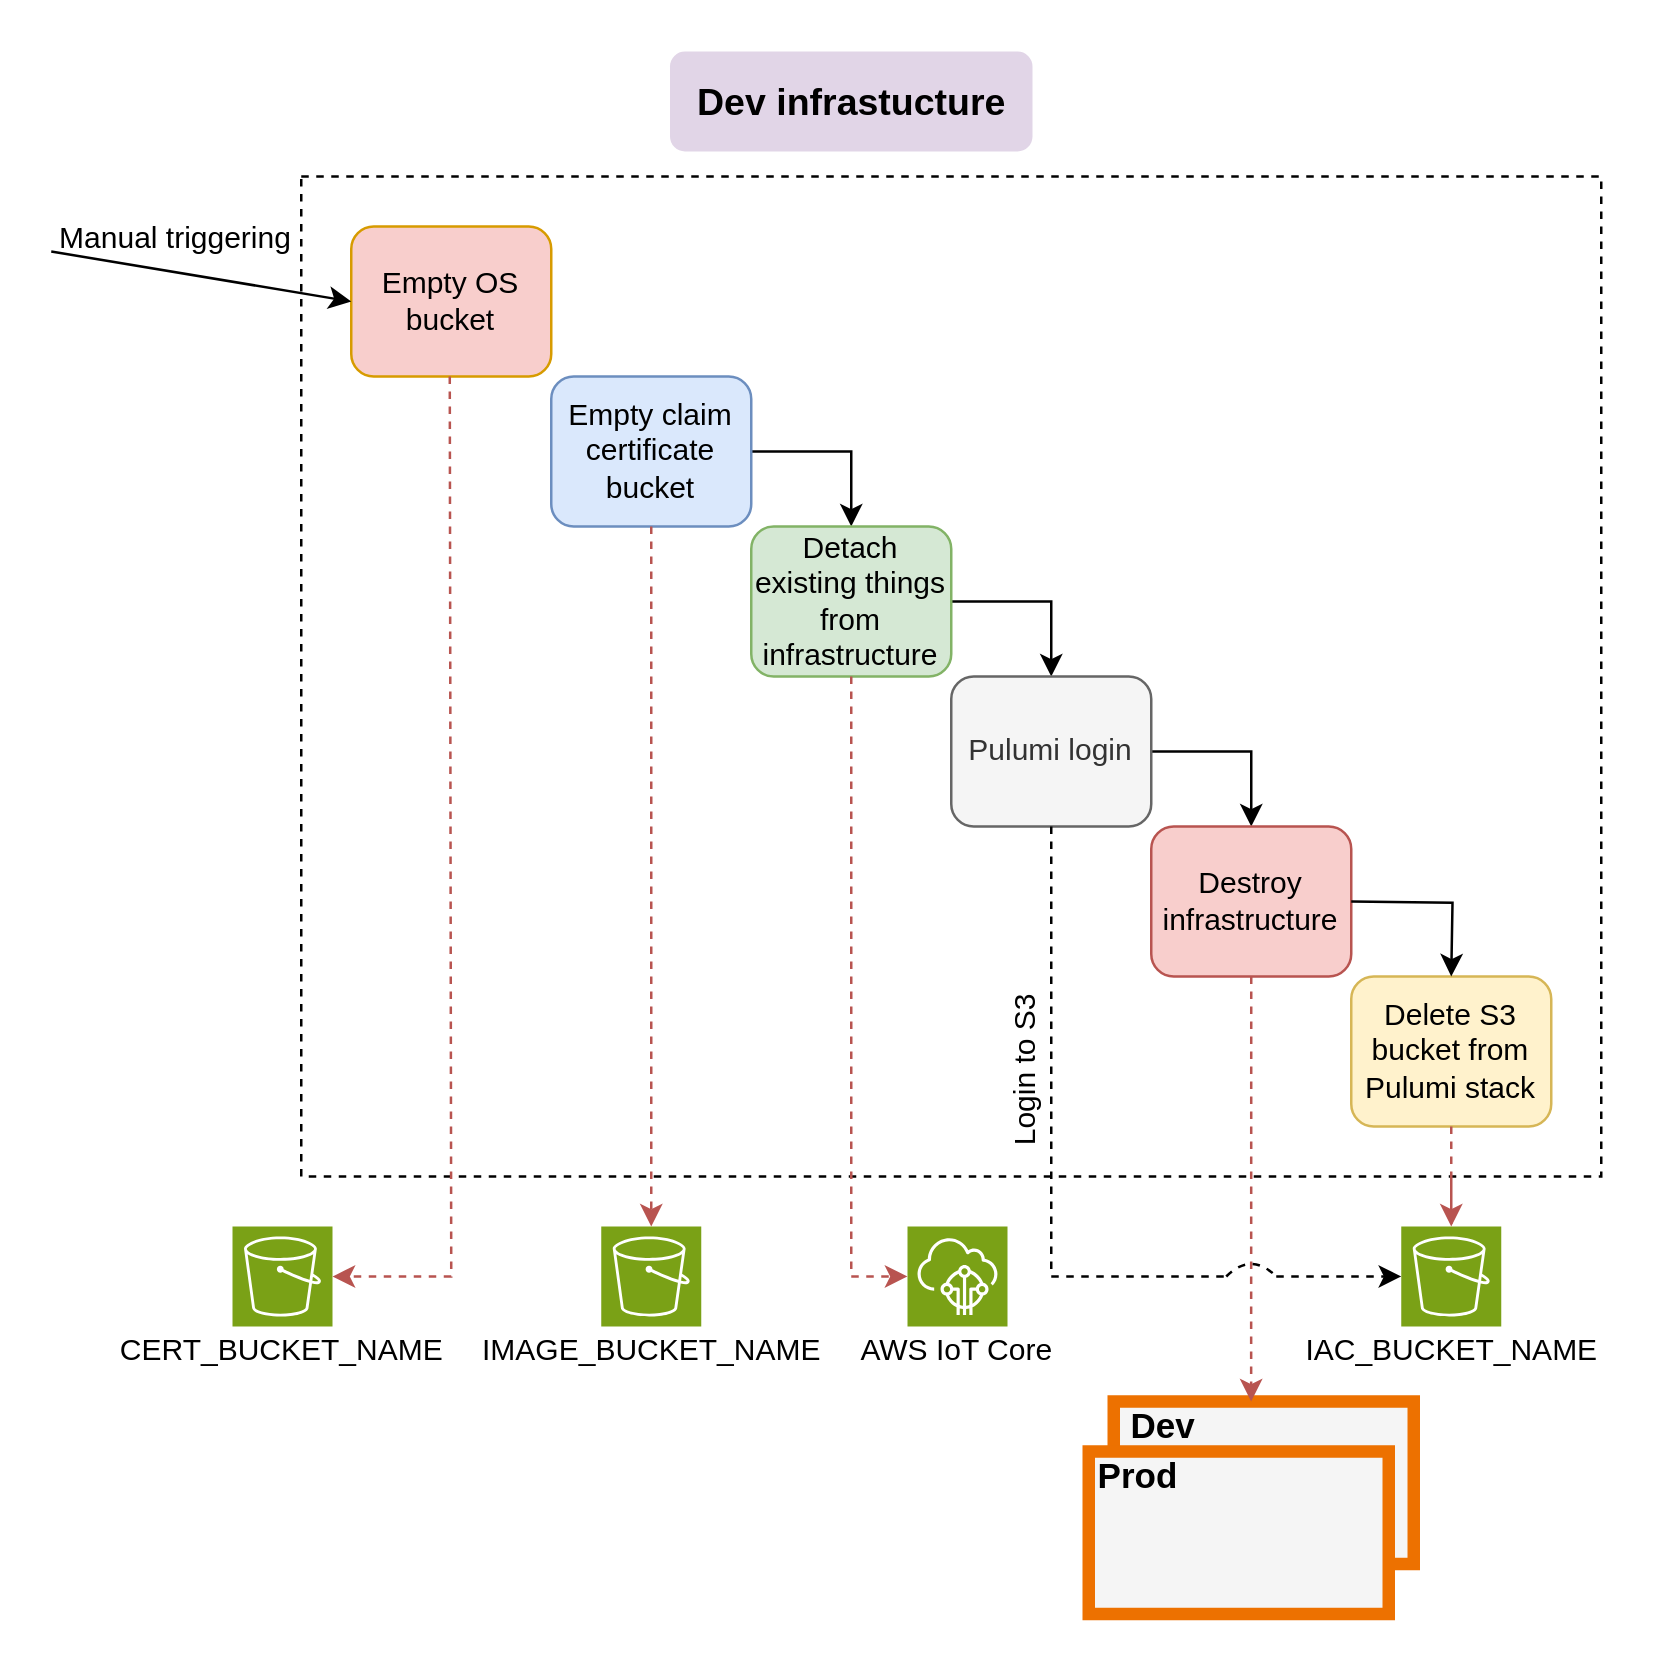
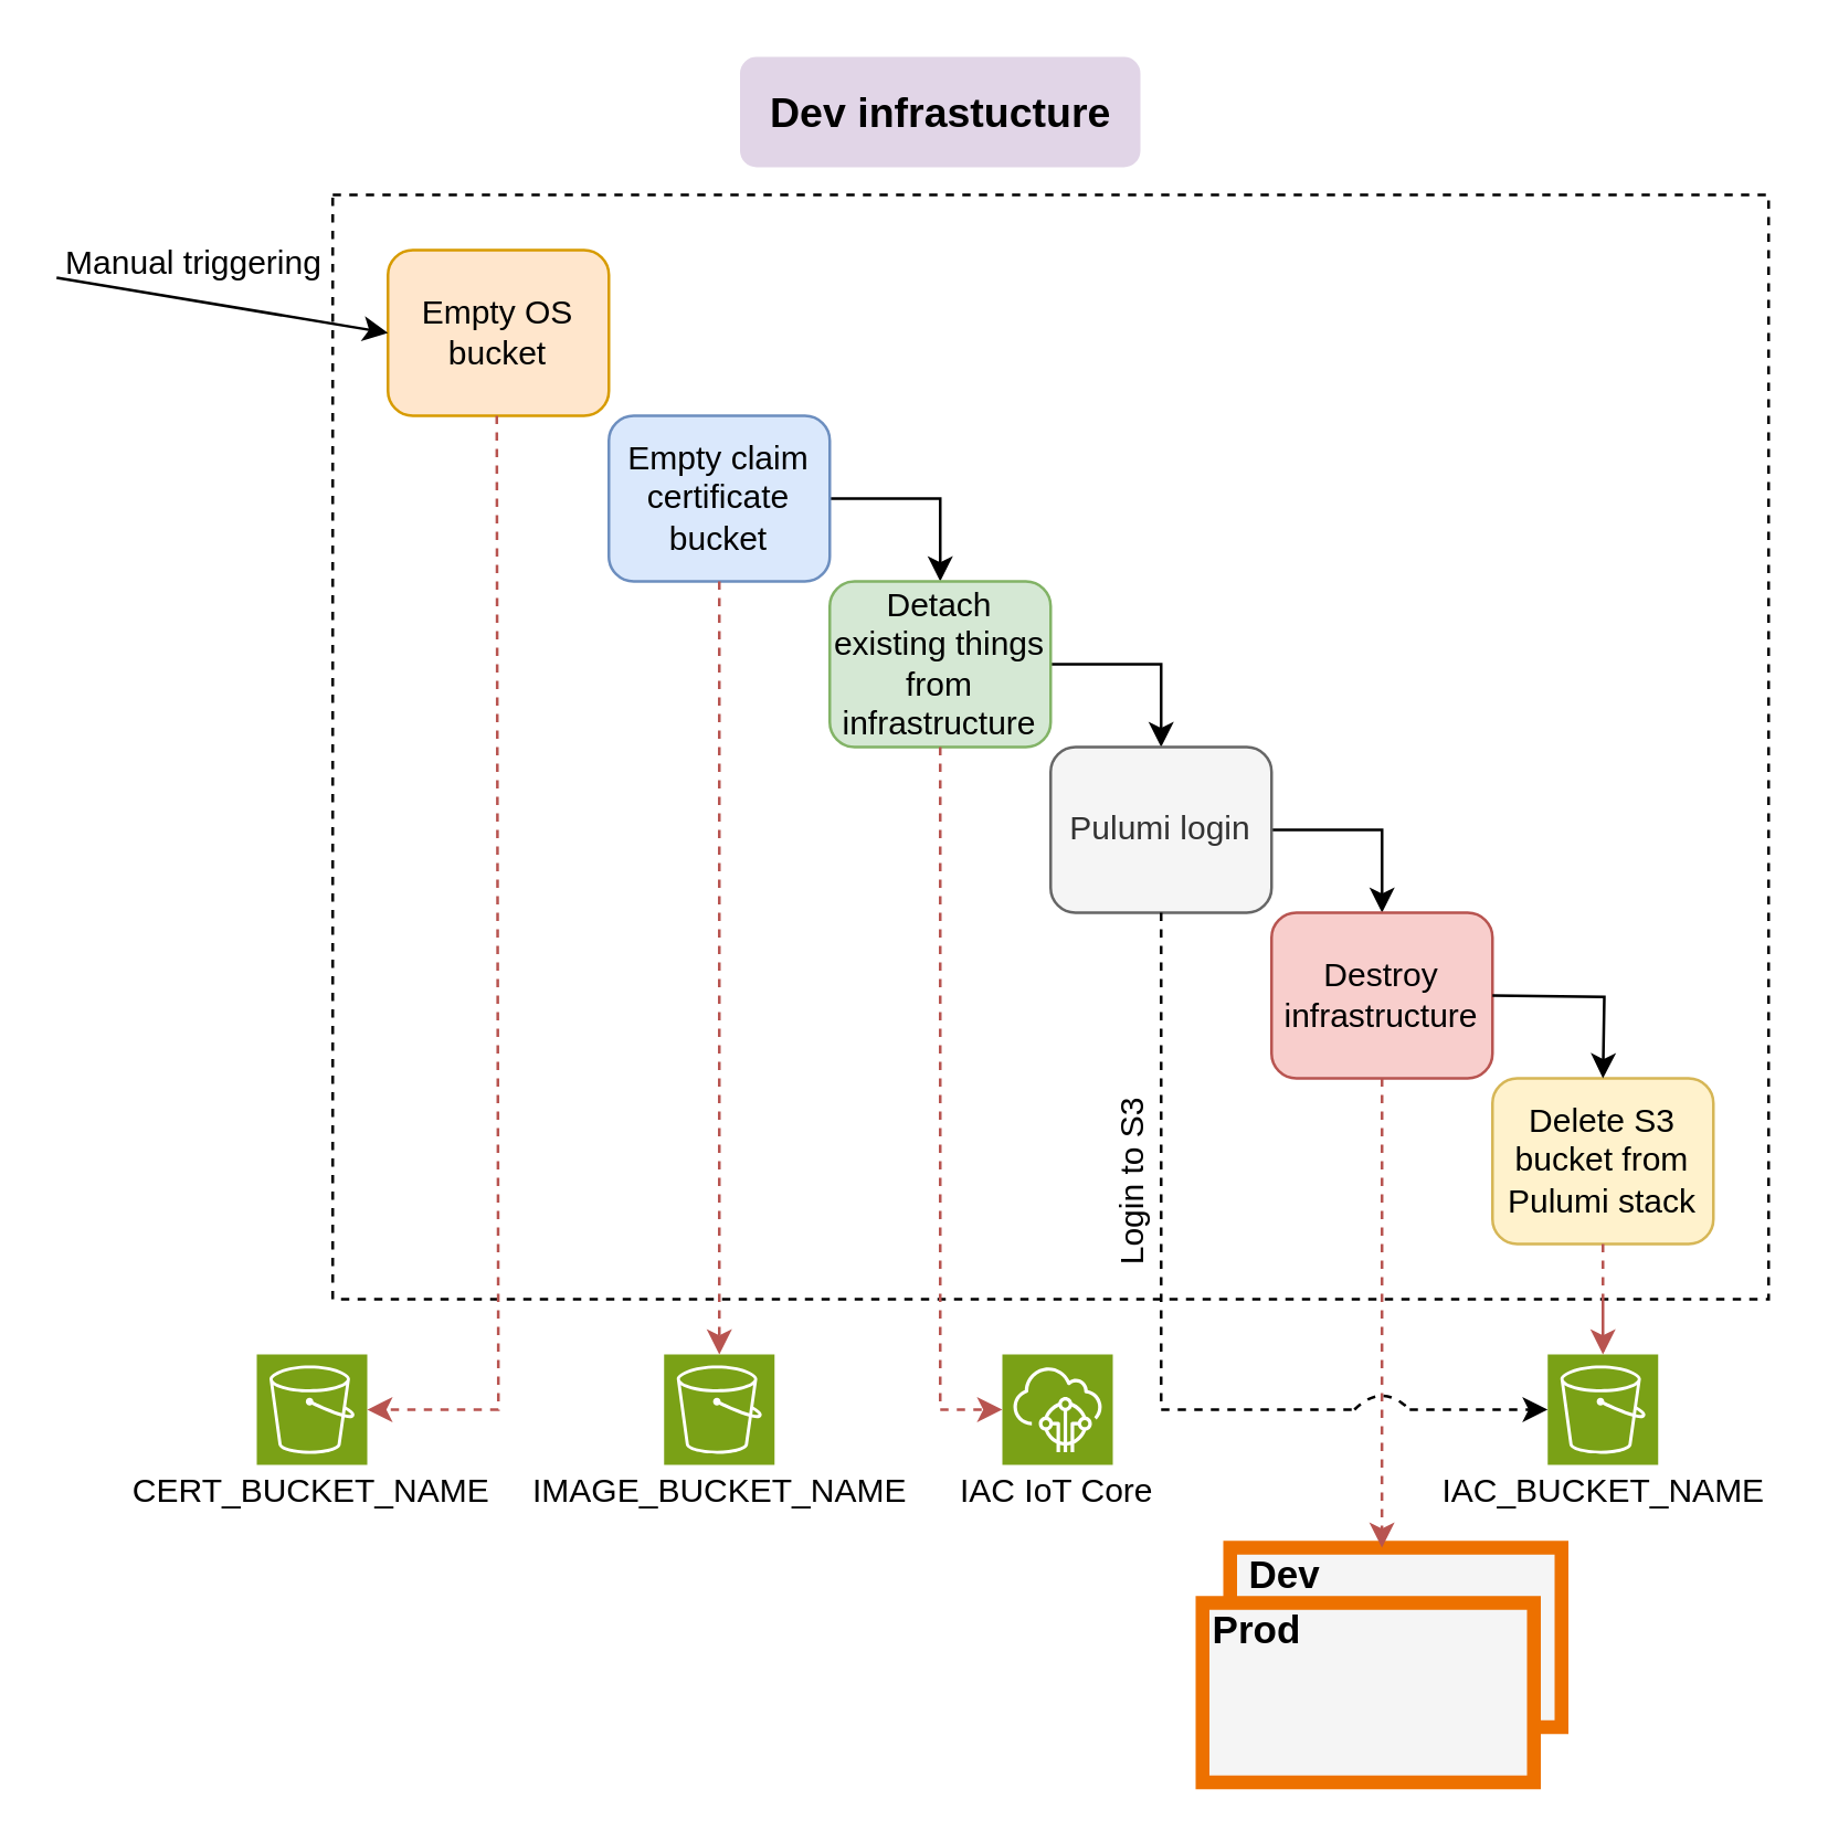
  <mxCell id="0" />
  <mxCell id="1" parent="0" />
  <mxCell id="2" value="" style="rounded=0;whiteSpace=wrap;html=1;fillColor=none;dashed=1;" parent="1" vertex="1"><mxGeometry x="120" y="70" width="520" height="400" as="geometry" /></mxCell>
- <mxCell id="3" value="Empty OS bucket" style="rounded=1;whiteSpace=wrap;html=1;glass=0;fillColor=#f8cecc;strokeColor=#d79b00;" parent="1" vertex="1"><mxGeometry x="140" y="90" width="80" height="60" as="geometry" /></mxCell>
+ <mxCell id="3" value="Empty OS bucket" style="rounded=1;whiteSpace=wrap;html=1;glass=0;fillColor=#ffe6cc;strokeColor=#d79b00;" parent="1" vertex="1"><mxGeometry x="140" y="90" width="80" height="60" as="geometry" /></mxCell>
  <mxCell id="4" value="" style="edgeStyle=orthogonalEdgeStyle;rounded=0;orthogonalLoop=1;jettySize=auto;html=1;entryX=0.5;entryY=0;entryDx=0;entryDy=0;exitX=1;exitY=0.5;exitDx=0;exitDy=0;" parent="1" source="5" target="7" edge="1"><mxGeometry relative="1" as="geometry" /></mxCell>
  <mxCell id="5" value="Empty claim certificate bucket" style="rounded=1;whiteSpace=wrap;html=1;fillColor=#dae8fc;strokeColor=#6c8ebf;" parent="1" vertex="1"><mxGeometry x="220" y="150" width="80" height="60" as="geometry" /></mxCell>
  <mxCell id="6" value="" style="edgeStyle=orthogonalEdgeStyle;rounded=0;orthogonalLoop=1;jettySize=auto;html=1;entryX=0.5;entryY=0;entryDx=0;entryDy=0;exitX=1;exitY=0.5;exitDx=0;exitDy=0;" parent="1" source="7" target="11" edge="1"><mxGeometry relative="1" as="geometry"><mxPoint x="380" y="300" as="targetPoint" /></mxGeometry></mxCell>
  <mxCell id="7" value="Detach existing things from infrastructure" style="rounded=1;whiteSpace=wrap;html=1;fillColor=#d5e8d4;strokeColor=#82b366;" parent="1" vertex="1"><mxGeometry x="300" y="210" width="80" height="60" as="geometry" /></mxCell>
  <mxCell id="8" value="" style="edgeStyle=orthogonalEdgeStyle;rounded=0;orthogonalLoop=1;jettySize=auto;html=1;exitX=1;exitY=0.5;exitDx=0;exitDy=0;entryX=0.5;entryY=0;entryDx=0;entryDy=0;" parent="1" source="11" target="9" edge="1"><mxGeometry relative="1" as="geometry" /></mxCell>
  <mxCell id="9" value="Destroy infrastructure" style="rounded=1;whiteSpace=wrap;html=1;shadow=0;glass=0;sketch=0;fillColor=#f8cecc;strokeColor=#b85450;" parent="1" vertex="1"><mxGeometry x="460" y="330" width="80" height="60" as="geometry" /></mxCell>
  <mxCell id="10" value="Dev infrastucture" style="text;html=1;fillColor=#e1d5e7;align=center;verticalAlign=middle;whiteSpace=wrap;rounded=1;dashed=1;fontStyle=1;fontSize=15;strokeColor=none;gradientColor=none;gradientDirection=south;" parent="1" vertex="1"><mxGeometry x="267.5" y="20" width="145" height="40" as="geometry" /></mxCell>
  <mxCell id="11" value="Pulumi login" style="rounded=1;whiteSpace=wrap;html=1;fillColor=#f5f5f5;strokeColor=#666666;fontColor=#333333;" parent="1" vertex="1"><mxGeometry x="380" y="270" width="80" height="60" as="geometry" /></mxCell>
  <mxCell id="12" value="" style="endArrow=classic;html=1;rounded=0;entryX=0;entryY=0.5;entryDx=0;entryDy=0;" parent="1" target="3" edge="1"><mxGeometry width="50" height="50" relative="1" as="geometry"><mxPoint x="20" y="100" as="sourcePoint" /><mxPoint x="400" y="170" as="targetPoint" /></mxGeometry></mxCell>
  <mxCell id="13" value="Manual triggering" style="text;html=1;strokeColor=none;fillColor=none;align=center;verticalAlign=middle;whiteSpace=wrap;rounded=0;" parent="1" vertex="1"><mxGeometry x="20" y="80" width="100" height="30" as="geometry" /></mxCell>
  <mxCell id="14" value="" style="rounded=0;whiteSpace=wrap;html=1;fillColor=#f5f5f5;fontColor=#333333;strokeColor=#ED7100;strokeWidth=5;" parent="1" vertex="1"><mxGeometry x="445" y="560" width="120" height="65" as="geometry" /></mxCell>
  <mxCell id="15" value="" style="rounded=0;whiteSpace=wrap;html=1;fillColor=#f5f5f5;fontColor=#333333;strokeColor=#ED7100;strokeWidth=5;" parent="1" vertex="1"><mxGeometry x="435" y="580" width="120" height="65" as="geometry" /></mxCell>
  <mxCell id="16" value="Prod" style="text;html=1;strokeColor=none;fillColor=none;align=center;verticalAlign=middle;whiteSpace=wrap;rounded=0;fontSize=14;fontStyle=1;fontColor=#000000;" parent="1" vertex="1"><mxGeometry x="435" y="580" width="40" height="20" as="geometry" /></mxCell>
  <mxCell id="17" value="Dev" style="text;html=1;strokeColor=none;fillColor=none;align=center;verticalAlign=middle;whiteSpace=wrap;rounded=0;fontSize=14;fontStyle=1;fontColor=#000000;" parent="1" vertex="1"><mxGeometry x="445" y="560" width="40" height="20" as="geometry" /></mxCell>
  <mxCell id="18" value="" style="endArrow=classic;html=1;rounded=0;exitX=0.5;exitY=1;exitDx=0;exitDy=0;entryX=0.458;entryY=0;entryDx=0;entryDy=0;dashed=1;entryPerimeter=0;fillColor=#f8cecc;strokeColor=#b85450;" parent="1" source="9" target="14" edge="1"><mxGeometry width="50" height="50" relative="1" as="geometry"><mxPoint x="80" y="140" as="sourcePoint" /><mxPoint x="80" y="258" as="targetPoint" /></mxGeometry></mxCell>
  <mxCell id="19" value="" style="sketch=0;points=[[0,0,0],[0.25,0,0],[0.5,0,0],[0.75,0,0],[1,0,0],[0,1,0],[0.25,1,0],[0.5,1,0],[0.75,1,0],[1,1,0],[0,0.25,0],[0,0.5,0],[0,0.75,0],[1,0.25,0],[1,0.5,0],[1,0.75,0]];outlineConnect=0;fontColor=#232F3E;fillColor=#7AA116;strokeColor=#ffffff;dashed=0;verticalLabelPosition=bottom;verticalAlign=top;align=center;html=1;fontSize=12;fontStyle=0;aspect=fixed;shape=mxgraph.aws4.resourceIcon;resIcon=mxgraph.aws4.s3;" parent="1" vertex="1"><mxGeometry x="92.5" y="490" width="40" height="40" as="geometry" /></mxCell>
  <mxCell id="20" value="CERT_BUCKET_NAME" style="text;html=1;strokeColor=none;fillColor=none;align=center;verticalAlign=middle;whiteSpace=wrap;rounded=0;" parent="1" vertex="1"><mxGeometry x="70" y="530" width="85" height="20" as="geometry" /></mxCell>
  <mxCell id="21" value="" style="sketch=0;points=[[0,0,0],[0.25,0,0],[0.5,0,0],[0.75,0,0],[1,0,0],[0,1,0],[0.25,1,0],[0.5,1,0],[0.75,1,0],[1,1,0],[0,0.25,0],[0,0.5,0],[0,0.75,0],[1,0.25,0],[1,0.5,0],[1,0.75,0]];outlineConnect=0;fontColor=#232F3E;fillColor=#7AA116;strokeColor=#ffffff;dashed=0;verticalLabelPosition=bottom;verticalAlign=top;align=center;html=1;fontSize=12;fontStyle=0;aspect=fixed;shape=mxgraph.aws4.resourceIcon;resIcon=mxgraph.aws4.s3;" parent="1" vertex="1"><mxGeometry x="560" y="490" width="40" height="40" as="geometry" /></mxCell>
  <mxCell id="22" value="IAC_BUCKET_NAME" style="text;html=1;strokeColor=none;fillColor=none;align=center;verticalAlign=middle;whiteSpace=wrap;rounded=0;" parent="1" vertex="1"><mxGeometry x="537.5" y="530" width="85" height="20" as="geometry" /></mxCell>
  <mxCell id="23" value="Delete S3 bucket from Pulumi stack" style="rounded=1;whiteSpace=wrap;html=1;shadow=0;glass=0;sketch=0;fillColor=#fff2cc;strokeColor=#d6b656;" vertex="1" parent="1"><mxGeometry x="540" y="390" width="80" height="60" as="geometry" /></mxCell>
  <mxCell id="24" value="" style="endArrow=classic;html=1;rounded=0;exitX=0.5;exitY=1;exitDx=0;exitDy=0;dashed=1;fillColor=#f8cecc;strokeColor=#b85450;" edge="1" parent="1" source="23"><mxGeometry width="50" height="50" relative="1" as="geometry"><mxPoint x="510" y="400" as="sourcePoint" /><mxPoint x="580" y="490" as="targetPoint" /><Array as="points"><mxPoint x="580" y="490" /><mxPoint x="580" y="470" /></Array></mxGeometry></mxCell>
  <mxCell id="25" value="" style="edgeStyle=orthogonalEdgeStyle;rounded=0;orthogonalLoop=1;jettySize=auto;html=1;exitX=1;exitY=0.5;exitDx=0;exitDy=0;entryX=0.5;entryY=0;entryDx=0;entryDy=0;" edge="1" parent="1"><mxGeometry relative="1" as="geometry"><mxPoint x="540" y="360" as="sourcePoint" /><mxPoint x="580" y="390" as="targetPoint" /></mxGeometry></mxCell>
  <mxCell id="26" value="" style="endArrow=classic;html=1;rounded=0;exitX=0.5;exitY=1;exitDx=0;exitDy=0;entryX=1;entryY=0.5;entryDx=0;entryDy=0;dashed=1;entryPerimeter=0;fillColor=#f8cecc;strokeColor=#b85450;" edge="1" parent="1" target="19"><mxGeometry width="50" height="50" relative="1" as="geometry"><mxPoint x="179.41" y="150" as="sourcePoint" /><mxPoint x="179.41" y="490" as="targetPoint" /><Array as="points"><mxPoint x="180" y="510" /></Array></mxGeometry></mxCell>
  <mxCell id="27" value="" style="endArrow=classic;html=1;rounded=0;exitX=0.5;exitY=1;exitDx=0;exitDy=0;entryX=0.5;entryY=0;entryDx=0;entryDy=0;dashed=1;entryPerimeter=0;fillColor=#f8cecc;strokeColor=#b85450;" edge="1" parent="1" source="5" target="28"><mxGeometry width="50" height="50" relative="1" as="geometry"><mxPoint x="259.5" y="210" as="sourcePoint" /><mxPoint x="259.5" y="550" as="targetPoint" /></mxGeometry></mxCell>
  <mxCell id="28" value="" style="sketch=0;points=[[0,0,0],[0.25,0,0],[0.5,0,0],[0.75,0,0],[1,0,0],[0,1,0],[0.25,1,0],[0.5,1,0],[0.75,1,0],[1,1,0],[0,0.25,0],[0,0.5,0],[0,0.75,0],[1,0.25,0],[1,0.5,0],[1,0.75,0]];outlineConnect=0;fontColor=#232F3E;fillColor=#7AA116;strokeColor=#ffffff;dashed=0;verticalLabelPosition=bottom;verticalAlign=top;align=center;html=1;fontSize=12;fontStyle=0;aspect=fixed;shape=mxgraph.aws4.resourceIcon;resIcon=mxgraph.aws4.s3;" vertex="1" parent="1"><mxGeometry x="240" y="490" width="40" height="40" as="geometry" /></mxCell>
  <mxCell id="29" value="IMAGE_BUCKET_NAME" style="text;html=1;strokeColor=none;fillColor=none;align=center;verticalAlign=middle;whiteSpace=wrap;rounded=0;" vertex="1" parent="1"><mxGeometry x="217.5" y="530" width="85" height="20" as="geometry" /></mxCell>
  <mxCell id="30" value="" style="sketch=0;points=[[0,0,0],[0.25,0,0],[0.5,0,0],[0.75,0,0],[1,0,0],[0,1,0],[0.25,1,0],[0.5,1,0],[0.75,1,0],[1,1,0],[0,0.25,0],[0,0.5,0],[0,0.75,0],[1,0.25,0],[1,0.5,0],[1,0.75,0]];outlineConnect=0;fontColor=#232F3E;fillColor=#7AA116;strokeColor=#ffffff;dashed=0;verticalLabelPosition=bottom;verticalAlign=top;align=center;html=1;fontSize=12;fontStyle=0;aspect=fixed;shape=mxgraph.aws4.resourceIcon;resIcon=mxgraph.aws4.iot_core;" vertex="1" parent="1"><mxGeometry x="362.5" y="490" width="40" height="40" as="geometry" /></mxCell>
- <mxCell id="31" value="AWS IoT Core" style="text;html=1;strokeColor=none;fillColor=none;align=center;verticalAlign=middle;whiteSpace=wrap;rounded=0;" vertex="1" parent="1"><mxGeometry x="340" y="530" width="85" height="20" as="geometry" /></mxCell>
+ <mxCell id="31" value="IAC IoT Core" style="text;html=1;strokeColor=none;fillColor=none;align=center;verticalAlign=middle;whiteSpace=wrap;rounded=0;" vertex="1" parent="1"><mxGeometry x="340" y="530" width="85" height="20" as="geometry" /></mxCell>
  <mxCell id="32" value="" style="endArrow=classic;html=1;rounded=0;exitX=0.5;exitY=1;exitDx=0;exitDy=0;entryX=0;entryY=0.5;entryDx=0;entryDy=0;dashed=1;entryPerimeter=0;fillColor=#f8cecc;strokeColor=#b85450;" edge="1" parent="1" source="7" target="30"><mxGeometry width="50" height="50" relative="1" as="geometry"><mxPoint x="270" y="220" as="sourcePoint" /><mxPoint x="270" y="500" as="targetPoint" /><Array as="points"><mxPoint x="340" y="510" /></Array></mxGeometry></mxCell>
  <mxCell id="33" value="" style="endArrow=none;html=1;rounded=0;exitX=0.5;exitY=1;exitDx=0;exitDy=0;dashed=1;endFill=0;" edge="1" parent="1" source="11"><mxGeometry width="50" height="50" relative="1" as="geometry"><mxPoint x="350" y="280" as="sourcePoint" /><mxPoint x="490" y="510" as="targetPoint" /><Array as="points"><mxPoint x="420" y="510" /></Array></mxGeometry></mxCell>
  <mxCell id="34" value="" style="curved=1;endArrow=none;html=1;rounded=0;endFill=0;dashed=1;" edge="1" parent="1"><mxGeometry width="50" height="50" relative="1" as="geometry"><mxPoint x="490" y="510" as="sourcePoint" /><mxPoint x="510" y="510" as="targetPoint" /><Array as="points"><mxPoint x="500" y="500" /></Array></mxGeometry></mxCell>
  <mxCell id="35" value="" style="endArrow=classic;html=1;rounded=0;entryX=0;entryY=0.5;entryDx=0;entryDy=0;entryPerimeter=0;dashed=1;" edge="1" parent="1" target="21"><mxGeometry width="50" height="50" relative="1" as="geometry"><mxPoint x="510" y="510" as="sourcePoint" /><mxPoint x="380" y="460" as="targetPoint" /></mxGeometry></mxCell>
  <mxCell id="36" value="Login to S3" style="text;html=1;strokeColor=none;fillColor=none;align=left;verticalAlign=middle;whiteSpace=wrap;rounded=0;rotation=-90;" vertex="1" parent="1"><mxGeometry x="350" y="390" width="120" height="20" as="geometry" /></mxCell>
